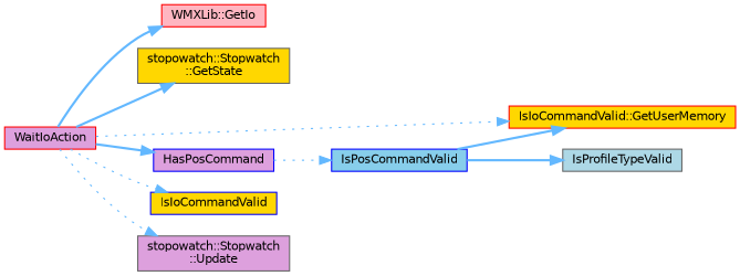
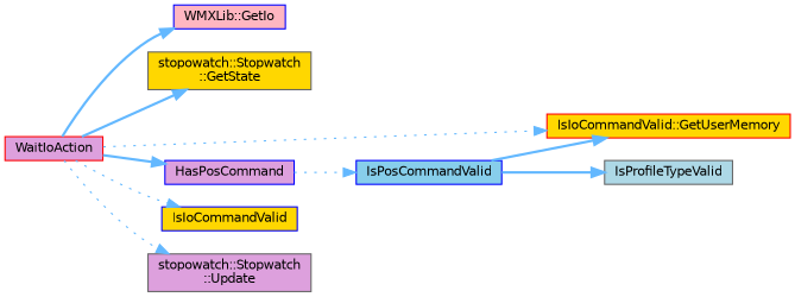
  digraph {
    rankdir=LR
    node [color=red fillcolor=plum fontname=Helvetica fontsize=10 shape=box style=filled]
    edge [color=steelblue1 fontname=Helvetica fontsize=10 labelfontname=Helvetica labelfontsize=10 style=bold]
    n1 [fontcolor=black height=0.2 label=WaitIoAction width=0.4]
-   n2 [fillcolor=lightpink height=0.2 label="WMXLib::GetIo" width=0.4]
+   n2 [color=blue fillcolor=lightpink height=0.2 label="WMXLib::GetIo" width=0.4]
    n3 [color=gray40 fillcolor=gold height=0.2 label="stopowatch::Stopwatch\l::GetState" width=0.4]
    n4 [fillcolor=gold height=0.2 label="IsIoCommandValid::GetUserMemory" width=0.4]
    n5 [color=blue height=0.2 label=HasPosCommand width=0.4]
    n6 [color=blue fillcolor=gold height=0.2 label=IsIoCommandValid width=0.4]
    n7 [color=gray40 height=0.2 label="stopowatch::Stopwatch\l::Update" width=0.4]
    n8 [color=blue fillcolor=skyblue height=0.2 label=IsPosCommandValid width=0.4]
    n9 [color=gray40 fillcolor=lightblue height=0.2 label=IsProfileTypeValid width=0.4]
    n1 -> n2
    n1 -> n3
    n1 -> n4 [style=dotted]
    n1 -> n5
    n1 -> n6 [style=dotted]
    n1 -> n7 [style=dotted]
    n5 -> n8 [style=dotted]
    n8 -> n4
    n8 -> n9
  }
